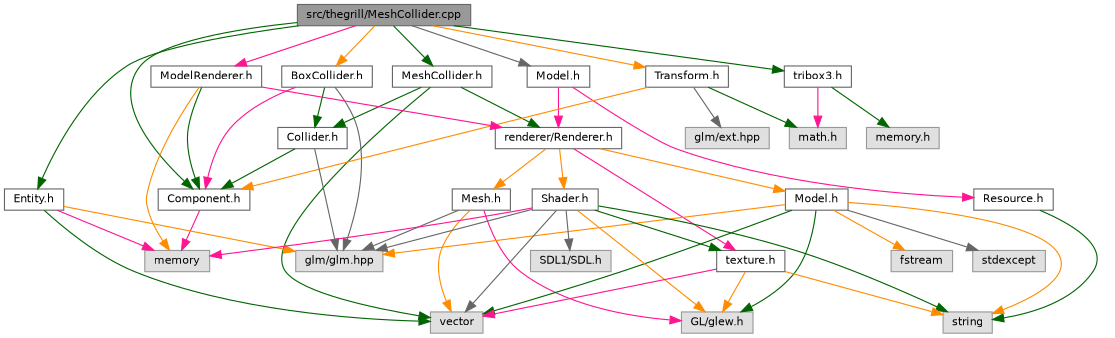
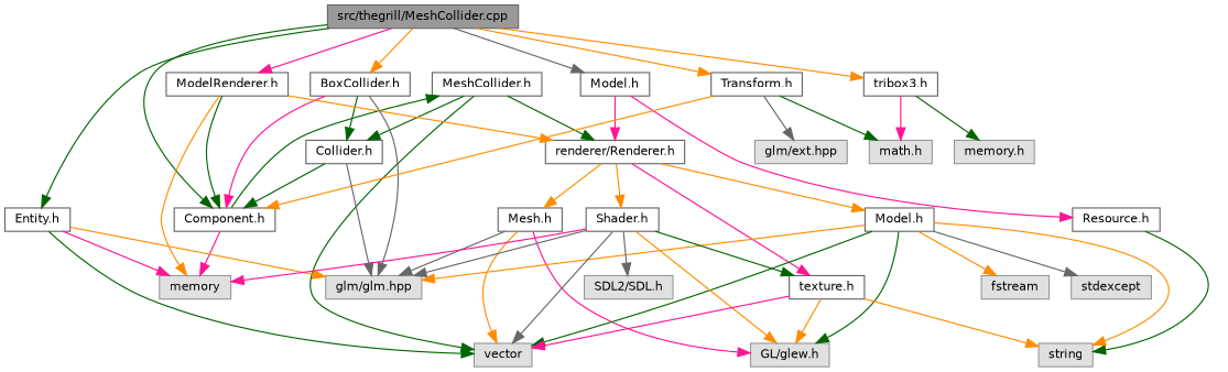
  digraph {
    node [color=grey40 fillcolor=white fontname=Helvetica fontsize=10 shape=box style=filled]
    edge [color=darkgreen fontname=Helvetica fontsize=10 labelfontname=Helvetica labelfontsize=10 style=solid]
    n1 [color=gray40 fillcolor=grey60 fontcolor=black height=0.2 label="src/thegrill/MeshCollider.cpp" width=0.4]
    n2 [height=0.2 label="MeshCollider.h" width=0.4]
    n3 [height=0.2 label="Component.h" width=0.4]
    n4 [height=0.2 label="Model.h" width=0.4]
    n5 [height=0.2 label="tribox3.h" width=0.4]
    n6 [height=0.2 label="BoxCollider.h" width=0.4]
    n7 [height=0.2 label="Transform.h" width=0.4]
    n8 [height=0.2 label="ModelRenderer.h" width=0.4]
    n9 [height=0.2 label="Entity.h" width=0.4]
    n10 [color=grey60 fillcolor="#E0E0E0" height=0.2 label=vector width=0.4]
    n11 [height=0.2 label="renderer/Renderer.h" width=0.4]
    n12 [height=0.2 label="Collider.h" width=0.4]
    n13 [color=grey60 fillcolor="#E0E0E0" height=0.2 label=memory width=0.4]
    n14 [height=0.2 label="Resource.h" width=0.4]
    n15 [color=grey60 fillcolor="#E0E0E0" height=0.2 label="math.h" width=0.4]
    n16 [color=grey60 fillcolor="#E0E0E0" height=0.2 label="memory.h" width=0.4]
    n17 [color=grey60 fillcolor="#E0E0E0" height=0.2 label="glm/glm.hpp" width=0.4]
    n18 [color=grey60 fillcolor="#E0E0E0" height=0.2 label="glm/ext.hpp" width=0.4]
    n19 [height=0.2 label="Mesh.h" width=0.4]
    n20 [height=0.2 label="Model.h" width=0.4]
    n21 [height=0.2 label="Shader.h" width=0.4]
    n22 [height=0.2 label="texture.h" width=0.4]
    n23 [color=grey60 fillcolor="#E0E0E0" height=0.2 label="GL/glew.h" width=0.4]
    n24 [color=grey60 fillcolor="#E0E0E0" height=0.2 label=string width=0.4]
    n25 [color=grey60 fillcolor="#E0E0E0" height=0.2 label=fstream width=0.4]
    n26 [color=grey60 fillcolor="#E0E0E0" height=0.2 label=stdexcept width=0.4]
-   n27 [color=grey60 fillcolor="#E0E0E0" height=0.2 label="SDL1/SDL.h" width=0.4]
-   n1 -> n2
+   n27 [color=grey60 fillcolor="#E0E0E0" height=0.2 label="SDL2/SDL.h" width=0.4]
+   n3 -> n2
    n1 -> n3
    n1 -> n4 [color=gray40]
-   n1 -> n5
+   n1 -> n5 [color=darkorange]
    n1 -> n6 [color=darkorange]
    n1 -> n7 [color=darkorange]
    n1 -> n8 [color=deeppink]
    n1 -> n9
    n2 -> n10
    n2 -> n11
    n2 -> n12
    n3 -> n13 [color=deeppink]
    n4 -> n11 [color=deeppink]
    n4 -> n14 [color=deeppink]
    n5 -> n15 [color=deeppink]
    n5 -> n16
    n6 -> n3 [color=deeppink]
    n6 -> n12
    n6 -> n17 [color=gray40]
    n7 -> n3 [color=darkorange]
    n7 -> n15
    n7 -> n18 [color=gray40]
    n8 -> n3
-   n8 -> n11 [color=deeppink]
+   n8 -> n11 [color=darkorange]
    n8 -> n13 [color=darkorange]
    n9 -> n10
    n9 -> n13 [color=deeppink]
    n9 -> n17 [color=darkorange]
    n11 -> n19 [color=darkorange]
    n11 -> n20 [color=darkorange]
    n11 -> n21 [color=darkorange]
    n11 -> n22 [color=deeppink]
    n12 -> n3
    n12 -> n17 [color=gray40]
    n14 -> n24
    n19 -> n10 [color=darkorange]
    n19 -> n17 [color=gray40]
    n19 -> n23 [color=deeppink]
    n20 -> n10
    n20 -> n17 [color=darkorange]
    n20 -> n23
    n20 -> n24 [color=darkorange]
    n20 -> n25 [color=darkorange]
    n20 -> n26 [color=gray40]
    n21 -> n10 [color=gray40]
    n21 -> n13 [color=deeppink]
    n21 -> n17 [color=gray40]
    n21 -> n22
    n21 -> n23 [color=darkorange]
-   n21 -> n24
    n21 -> n27 [color=gray40]
    n22 -> n10 [color=deeppink]
    n22 -> n23 [color=darkorange]
    n22 -> n24 [color=darkorange]
  }
